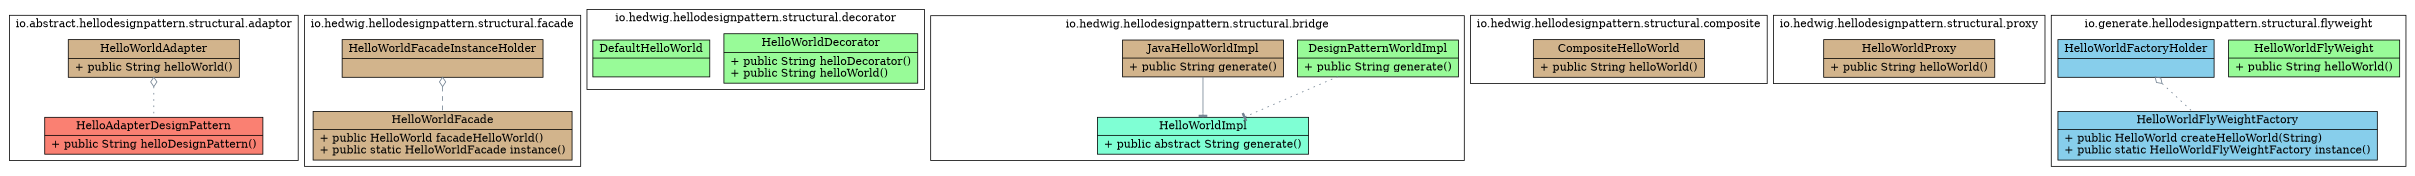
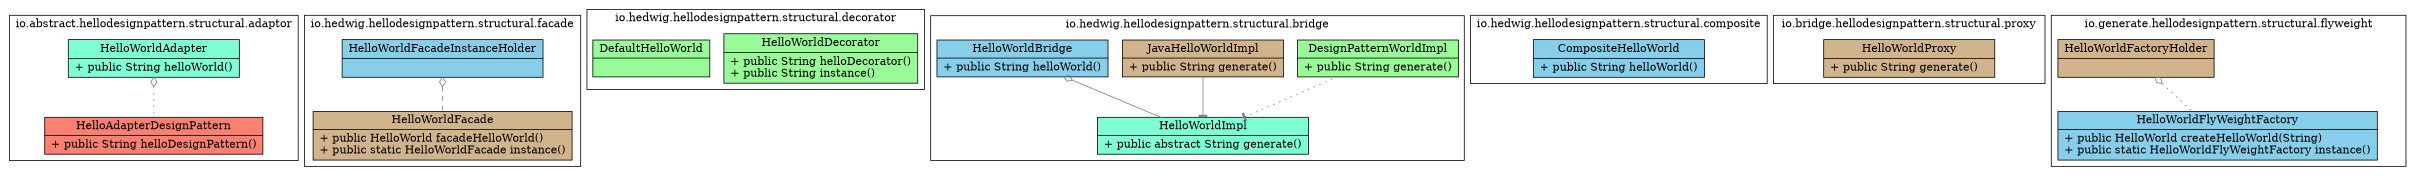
  digraph {
    node [fillcolor=skyblue shape=record style=filled]
    edge [arrowtail=odiamond color=slategray dir=back fontsize=11 style=dotted]
    n1 [fillcolor=salmon label="{HelloAdapterDesignPattern | + public String helloDesignPattern()\l}"]
-   n2 [fillcolor=tan label="{HelloWorldAdapter | + public String helloWorld()\l}"]
-   n3 [fillcolor=tan label="{HelloWorldFacadeInstanceHolder | }"]
+   n2 [fillcolor=aquamarine label="{HelloWorldAdapter | + public String helloWorld()\l}"]
+   n3 [label="{HelloWorldFacadeInstanceHolder | }"]
    n4 [fillcolor=tan label="{HelloWorldFacade | + public HelloWorld facadeHelloWorld()\l+ public static HelloWorldFacade instance()\l}"]
-   n5 [fillcolor=palegreen label="{HelloWorldDecorator | + public String helloDecorator()\l+ public String helloWorld()\l}"]
+   n5 [fillcolor=palegreen label="{HelloWorldDecorator | + public String helloDecorator()\l+ public String instance()\l}"]
    n6 [fillcolor=palegreen label="{DefaultHelloWorld | }"]
    n7 [fillcolor=aquamarine label="{HelloWorldImpl | + public abstract String generate()\l}"]
    n8 [fillcolor=palegreen label="{DesignPatternWorldImpl | + public String generate()\l}"]
    n9 [fillcolor=tan label="{JavaHelloWorldImpl | + public String generate()\l}"]
-   n11 [fillcolor=tan label="{CompositeHelloWorld | + public String helloWorld()\l}"]
-   n12 [fillcolor=tan label="{HelloWorldProxy | + public String helloWorld()\l}"]
-   n13 [fillcolor=palegreen label="{HelloWorldFlyWeight | + public String helloWorld()\l}"]
-   n14 [label="{HelloWorldFactoryHolder | }"]
+   n10 [label="{HelloWorldBridge | + public String helloWorld()\l}"]
+   n11 [label="{CompositeHelloWorld | + public String helloWorld()\l}"]
+   n12 [fillcolor=tan label="{HelloWorldProxy | + public String generate()\l}"]
+   n14 [fillcolor=tan label="{HelloWorldFactoryHolder | }"]
    n15 [label="{HelloWorldFlyWeightFactory | + public HelloWorld createHelloWorld(String)\l+ public static HelloWorldFlyWeightFactory instance()\l}"]
    subgraph cluster_1 {
      label="io.abstract.hellodesignpattern.structural.adaptor"
      n1
      n2
    }
    subgraph cluster_2 {
      label="io.hedwig.hellodesignpattern.structural.facade"
      n3
      n4
    }
    subgraph cluster_3 {
      label="io.hedwig.hellodesignpattern.structural.decorator"
      n5
      n6
    }
    subgraph cluster_4 {
      label="io.hedwig.hellodesignpattern.structural.bridge"
      n7
      n8
      n9
+     n10
    }
    subgraph cluster_5 {
      label="io.hedwig.hellodesignpattern.structural.composite"
      n11
    }
    subgraph cluster_6 {
-     label="io.hedwig.hellodesignpattern.structural.proxy"
+     label="io.bridge.hellodesignpattern.structural.proxy"
      n12
    }
    subgraph cluster_7 {
      label="io.generate.hellodesignpattern.structural.flyweight"
-     n13
      n14
      n15
    }
    n2 -> n1
    n3 -> n4 [style=dashed]
    n8 -> n7 [arrowhead=tee arrowtail="" dir=""]
    n9 -> n7 [arrowhead=tee style=solid arrowtail="" dir=""]
+   n10 -> n7 [style=solid]
    n14 -> n15
  }
